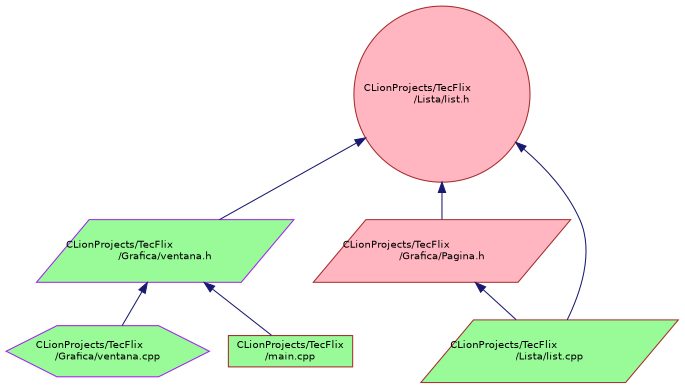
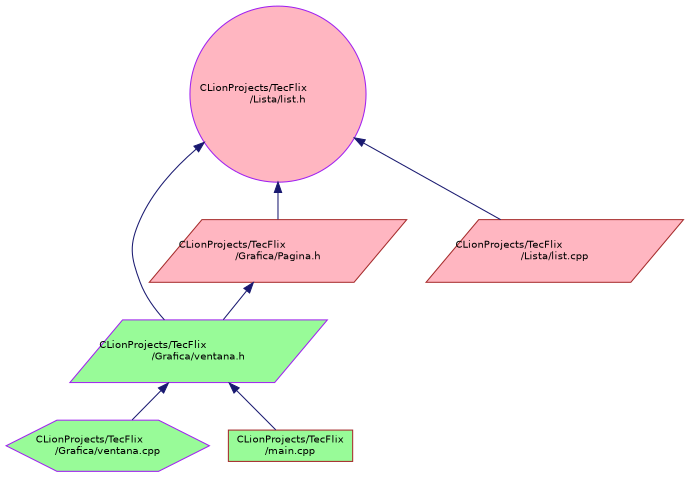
  digraph {
    node [color=brown fillcolor=palegreen fontname=Helvetica fontsize=10 shape=parallelogram style=filled]
    edge [color=midnightblue dir=back fontname=Helvetica fontsize=10 labelfontname=Helvetica labelfontsize=10 style=solid]
-   n1 [fillcolor=lightpink fontcolor=black height=0.2 label="CLionProjects/TecFlix\l/Lista/list.h" shape=circle width=0.4]
+   n1 [color=purple fillcolor=lightpink fontcolor=black height=0.2 label="CLionProjects/TecFlix\l/Lista/list.h" shape=circle width=0.4]
    n2 [color=purple height=0.2 label="CLionProjects/TecFlix\l/Grafica/ventana.h" width=0.4]
    n3 [fillcolor=lightpink height=0.2 label="CLionProjects/TecFlix\l/Grafica/Pagina.h" width=0.4]
-   n4 [height=0.2 label="CLionProjects/TecFlix\l/Lista/list.cpp" width=0.4]
+   n4 [fillcolor=lightpink height=0.2 label="CLionProjects/TecFlix\l/Lista/list.cpp" width=0.4]
    n5 [color=purple height=0.2 label="CLionProjects/TecFlix\l/Grafica/ventana.cpp" shape=hexagon width=0.4]
    n6 [height=0.2 label="CLionProjects/TecFlix\l/main.cpp" shape=box width=0.4]
    n1 -> n2
    n1 -> n3
    n1 -> n4
    n2 -> n5
    n2 -> n6
-   n3 -> n4
+   n3 -> n2
  }
